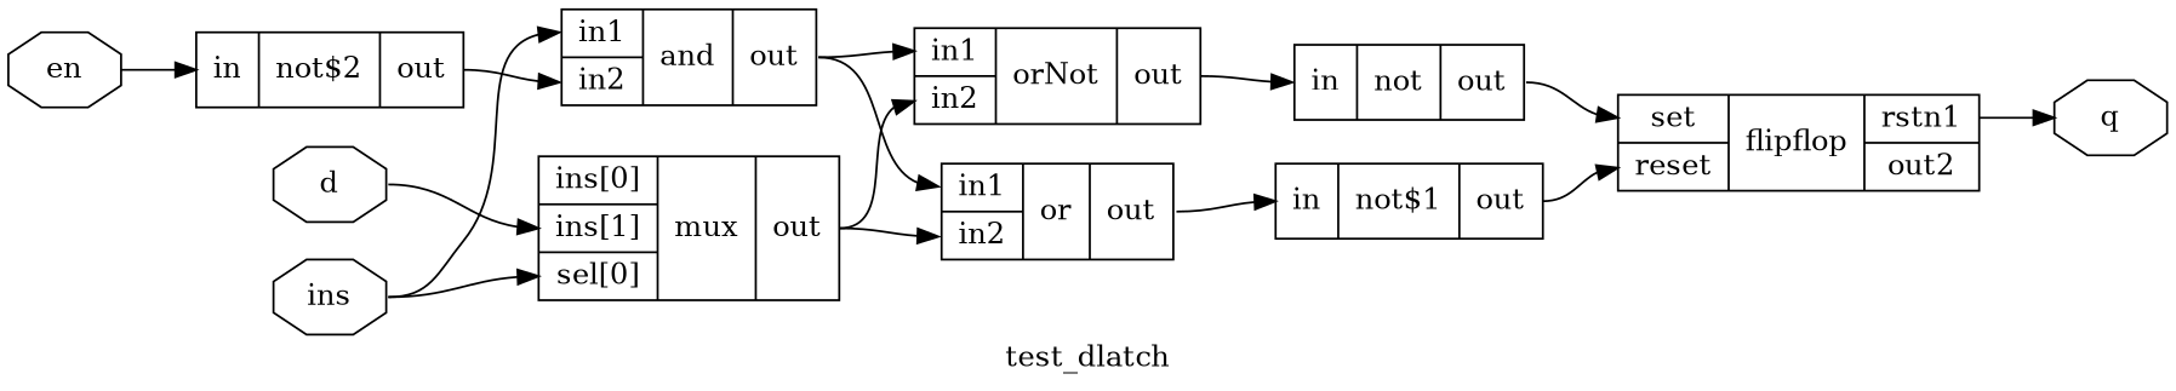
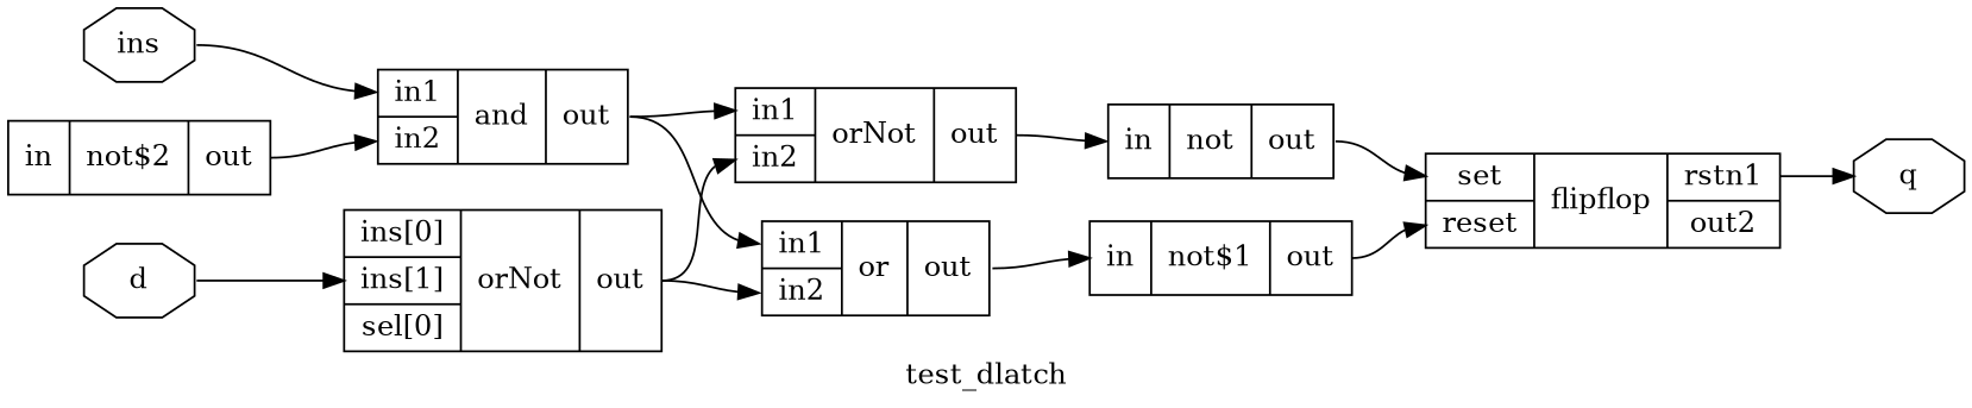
  digraph {
    label=test_dlatch
    rankdir=LR
    remincross=true
    node [color=black fontcolor=black shape=record]
    edge [color=black fontcolor=black headport="p1:w" tailport="p3:e"]
    n1 [label=d shape=octagon]
-   n2 [label="{{<p1> ins[0]|<p2> ins[1]|<p3> sel[0]}|mux|{<p4> out}}"]
+   n2 [label="{{<p1> ins[0]|<p2> ins[1]|<p3> sel[0]}|orNot|{<p4> out}}"]
    n3 [label="{{<p1> in1|<p2> in2}|or|{<p3> out}}"]
    n4 [label="{{<p1> in1|<p2> in2}|orNot|{<p3> out}}"]
-   n5 [label=en shape=octagon]
    n6 [label="{{<p1> in}|not$2|{<p2> out}}"]
    n7 [label="{{<p1> in1|<p2> in2}|and|{<p3> out}}"]
    n8 [label=ins shape=octagon]
    n9 [label=q shape=octagon]
    n10 [label="{{<p1> in}|not$1|{<p2> out}}"]
    n11 [label="{{<p1> in}|not|{<p2> out}}"]
    n12 [label="{{<p1> set|<p2> reset}|flipflop|{<p3> rstn1|<p4> out2}}"]
    n1 -> n2 [headport="p2:w" tailport=e]
    n2 -> n3 [headport="p2:w" tailport="p4:e"]
    n2 -> n4 [headport="p2:w" tailport="p4:e"]
    n3 -> n10
    n4 -> n11
-   n5 -> n6 [tailport=e]
    n6 -> n7 [headport="p2:w" tailport="p2:e"]
    n7 -> n3
    n7 -> n4
-   n8 -> n2 [headport="p3:w" tailport=e]
    n8 -> n7 [tailport=e]
    n10 -> n12 [headport="p2:w" tailport="p2:e"]
    n11 -> n12 [tailport="p2:e"]
    n12 -> n9 [headport=w]
  }
